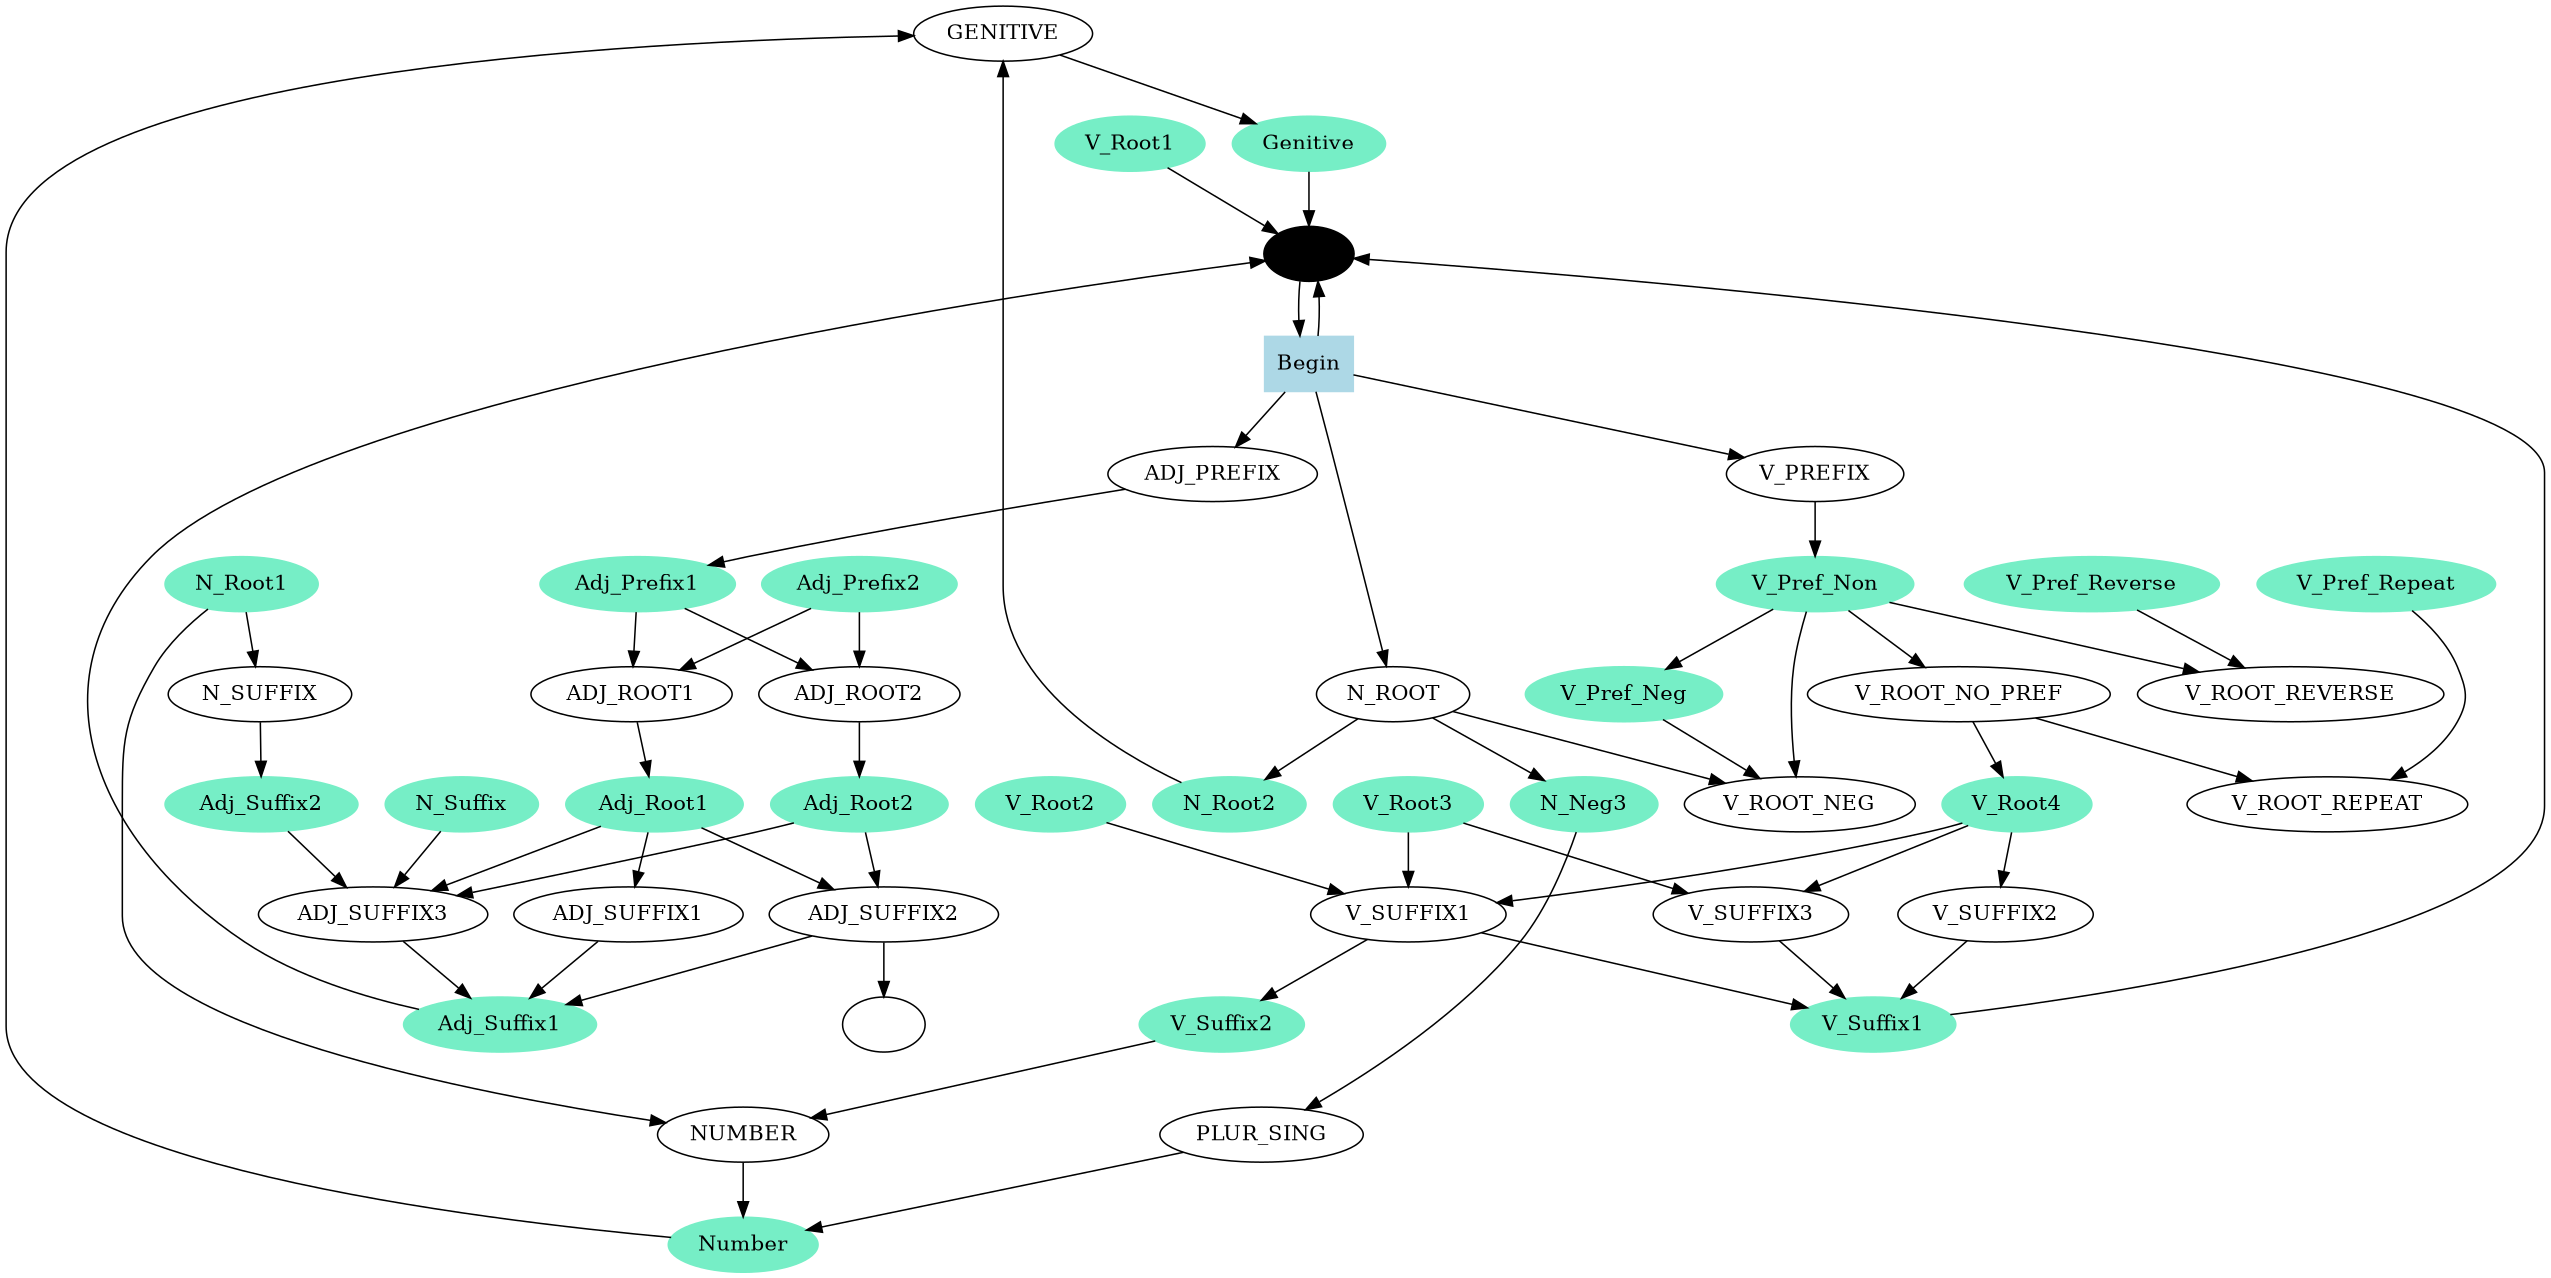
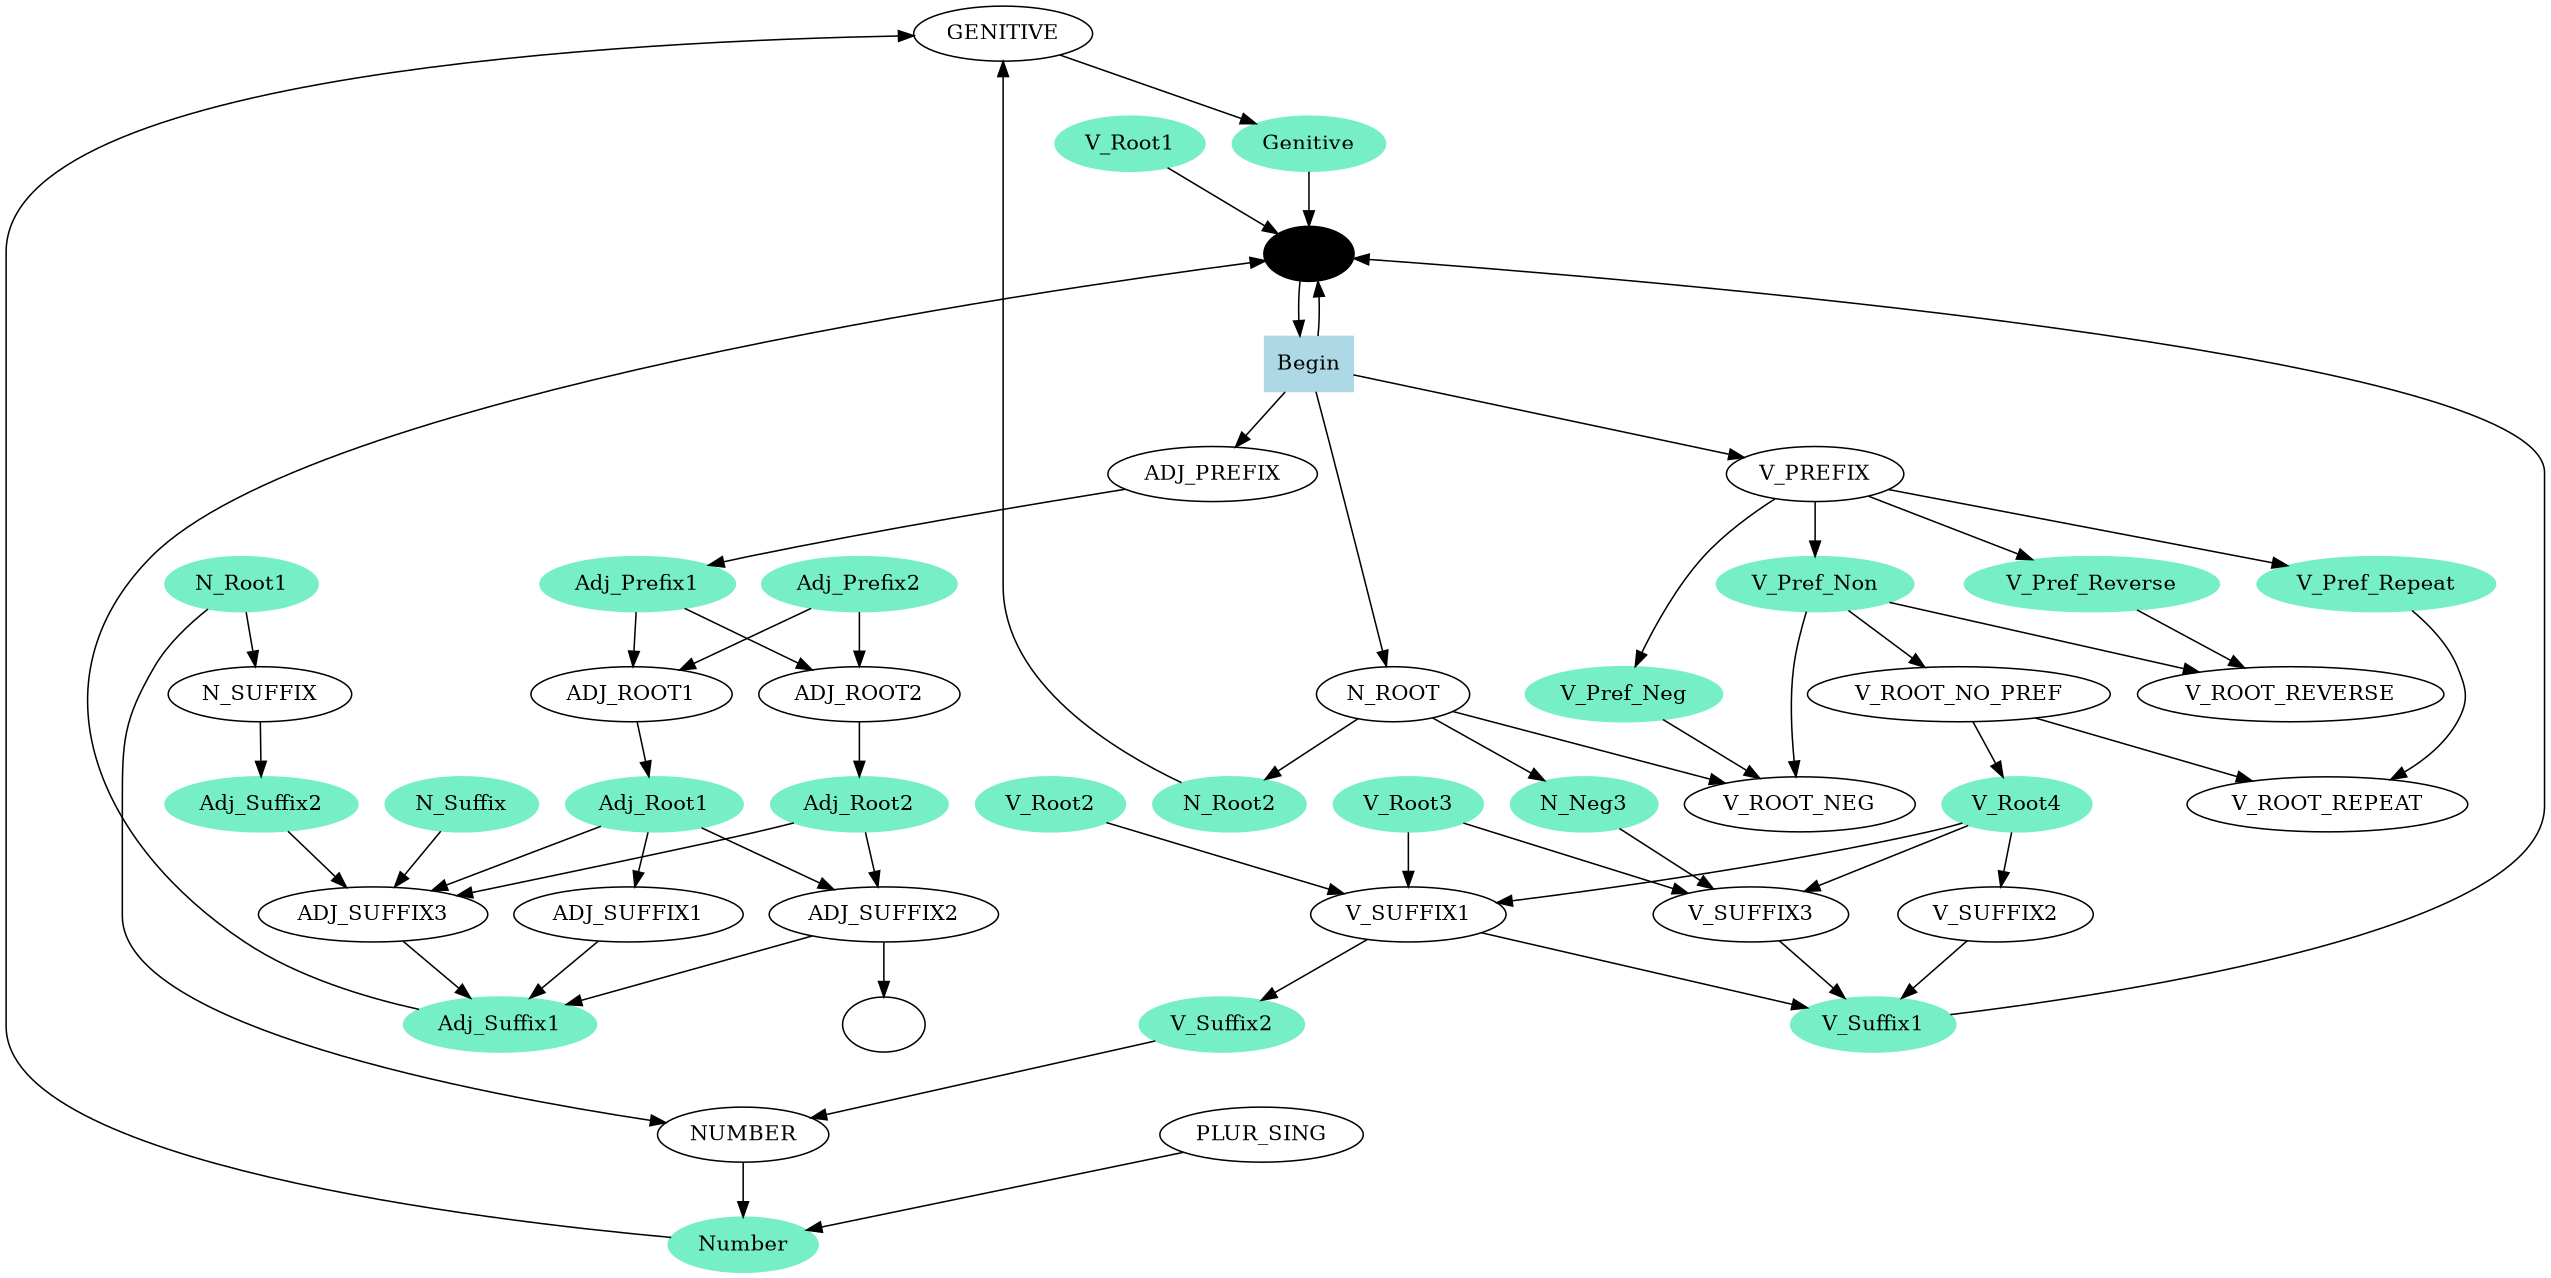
  digraph {
    node [color=aquamarine2 style=filled]
    GENITIVE [color="" style=""]
    Number
    NUMBER [color="" style=""]
    Genitive
    PLUR_SING [color="" style=""]
    End [color="Light Coral"]
    Begin [color=lightblue shape=box]
    ADJ_SUFFIX3 [color="" style=""]
    Adj_Suffix2
    N_SUFFIX [color="" style=""]
    Adj_Suffix1
    ADJ_ROOT1 [color="" style=""]
    Adj_Prefix1
    ADJ_ROOT2 [color="" style=""]
    ADJ_PREFIX [color="" style=""]
    Adj_Root1
    Adj_Root2
    ADJ_SUFFIX1 [color="" style=""]
    ADJ_SUFFIX2 [color="" style=""]
    "" [color="" style=""]
    V_ROOT_REPEAT [color="" style=""]
    V_Pref_Repeat
    V_PREFIX [color="" style=""]
    V_Pref_Reverse
    V_Pref_Neg
    V_Pref_Non
    V_ROOT_REVERSE [color="" style=""]
    V_ROOT_NEG [color="" style=""]
    V_ROOT_NO_PREF [color="" style=""]
    V_Root4
    V_Suffix1
    V_SUFFIX1 [color="" style=""]
    V_Suffix2
    V_SUFFIX2 [color="" style=""]
    V_SUFFIX3 [color="" style=""]
    N_Root1
    N_ROOT [color="" style=""]
    N_Root2
    n39 [label=N_Neg3]
    N_Suffix
    Adj_Prefix2
    V_Root1
    V_Root2
    V_Root3
    GENITIVE -> Genitive
    Number -> GENITIVE
    NUMBER -> Number
    Genitive -> End
    PLUR_SING -> Number
    End -> Begin
    Begin -> End
    Begin -> ADJ_PREFIX
    Begin -> V_PREFIX
    Begin -> N_ROOT
    ADJ_SUFFIX3 -> Adj_Suffix1
    Adj_Suffix2 -> ADJ_SUFFIX3
    N_SUFFIX -> Adj_Suffix2
    Adj_Suffix1 -> End
    ADJ_ROOT1 -> Adj_Root1
    Adj_Prefix1 -> ADJ_ROOT1
    Adj_Prefix1 -> ADJ_ROOT2
    ADJ_ROOT2 -> Adj_Root2
    ADJ_PREFIX -> Adj_Prefix1
    Adj_Root1 -> ADJ_SUFFIX3
    Adj_Root1 -> ADJ_SUFFIX1
    Adj_Root1 -> ADJ_SUFFIX2
    Adj_Root2 -> ADJ_SUFFIX3
    Adj_Root2 -> ADJ_SUFFIX2
    ADJ_SUFFIX1 -> Adj_Suffix1
    ADJ_SUFFIX2 -> Adj_Suffix1
    ADJ_SUFFIX2 -> ""
    V_Pref_Repeat -> V_ROOT_REPEAT
-   V_Pref_Non -> V_Pref_Neg
+   V_PREFIX -> V_Pref_Repeat
+   V_PREFIX -> V_Pref_Reverse
+   V_PREFIX -> V_Pref_Neg
    V_PREFIX -> V_Pref_Non
    V_Pref_Reverse -> V_ROOT_REVERSE
    V_Pref_Neg -> V_ROOT_NEG
    V_Pref_Non -> V_ROOT_REVERSE
    V_Pref_Non -> V_ROOT_NEG
    V_Pref_Non -> V_ROOT_NO_PREF
    V_ROOT_NO_PREF -> V_ROOT_REPEAT
    V_ROOT_NO_PREF -> V_Root4
    V_Root4 -> V_SUFFIX1
    V_Root4 -> V_SUFFIX2
    V_Root4 -> V_SUFFIX3
    V_Suffix1 -> End
    V_SUFFIX1 -> V_Suffix1
    V_SUFFIX1 -> V_Suffix2
    V_Suffix2 -> NUMBER
    V_SUFFIX2 -> V_Suffix1
    V_SUFFIX3 -> V_Suffix1
    N_Root1 -> NUMBER
    N_Root1 -> N_SUFFIX
    N_ROOT -> V_ROOT_NEG
    N_ROOT -> N_Root2
    N_ROOT -> n39
    N_Root2 -> GENITIVE
-   n39 -> PLUR_SING
+   n39 -> V_SUFFIX3
    N_Suffix -> ADJ_SUFFIX3
    Adj_Prefix2 -> ADJ_ROOT1
    Adj_Prefix2 -> ADJ_ROOT2
    V_Root1 -> End
    V_Root2 -> V_SUFFIX1
    V_Root3 -> V_SUFFIX1
    V_Root3 -> V_SUFFIX3
  }
